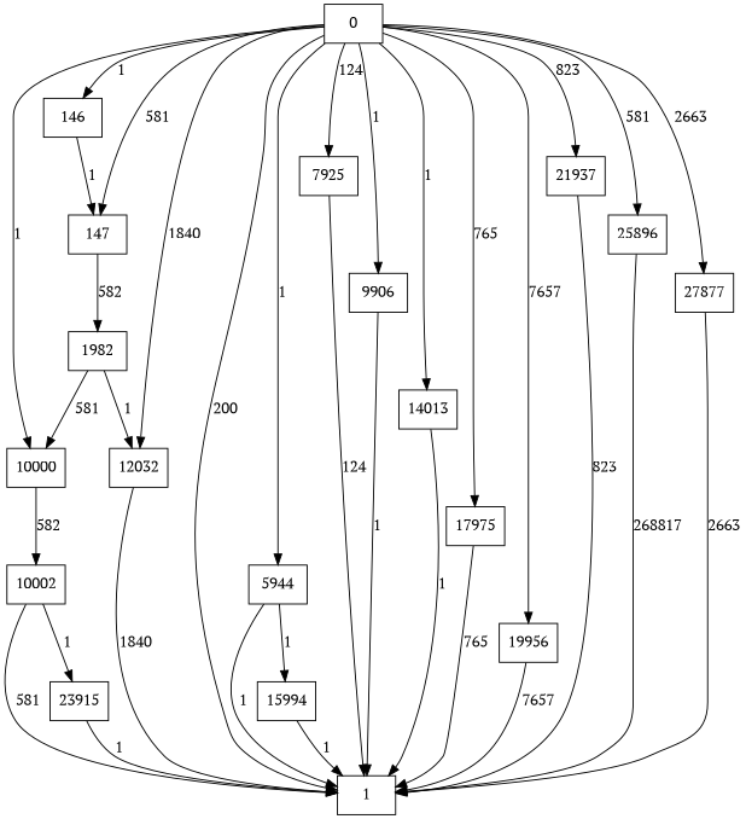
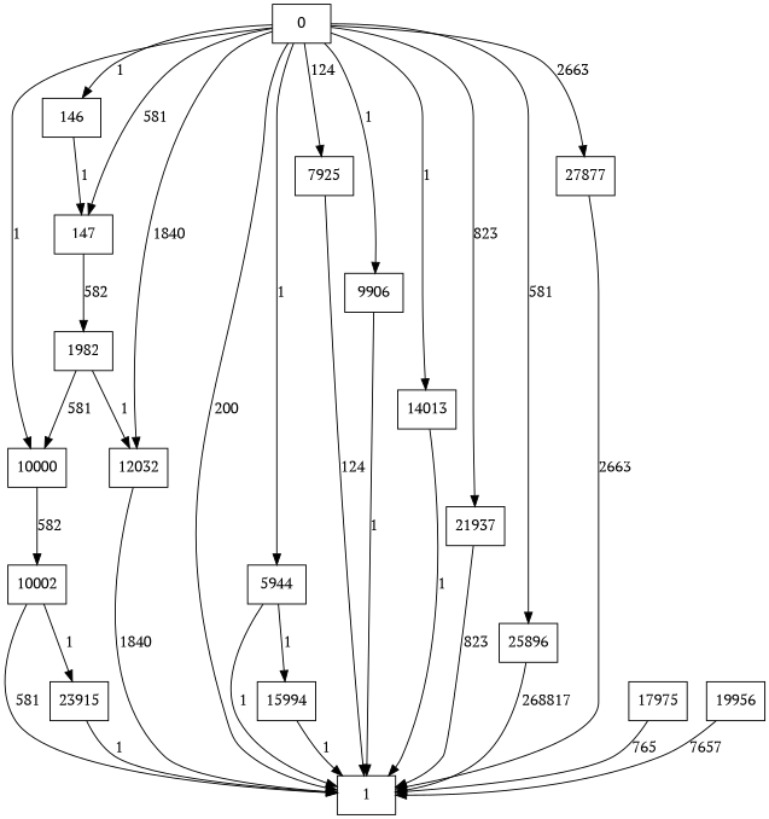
  digraph {
    fontname="PT Serif"
    rankdir=TB
    node [fontname="PT Serif" shape=rectangle]
    edge [fontname="PT Serif"]
    146
    147
    1982
    10000
    12032
    10002
    1
    23915
    5944
    15994
    7925
    9906
    14013
    17975
    19956
    21937
    25896
    27877
    0
    146 -> 147 [label=1]
    147 -> 1982 [label=582]
    1982 -> 10000 [label=581]
    1982 -> 12032 [label=1]
    10000 -> 10002 [label=582]
    12032 -> 1 [label=1840]
    10002 -> 1 [label=581]
    10002 -> 23915 [label=1]
    23915 -> 1 [label=1]
    5944 -> 1 [label=1]
    5944 -> 15994 [label=1]
    15994 -> 1 [label=1]
    7925 -> 1 [label=124]
    9906 -> 1 [label=1]
    14013 -> 1 [label=1]
    17975 -> 1 [label=765]
    19956 -> 1 [label=7657]
    21937 -> 1 [label=823]
    25896 -> 1 [label=268817]
    27877 -> 1 [label=2663]
    0 -> 146 [label=1]
    0 -> 147 [label=581]
    0 -> 10000 [label=1]
    0 -> 12032 [label=1840]
    0 -> 1 [label=200]
    0 -> 5944 [label=1]
    0 -> 7925 [label=124]
    0 -> 9906 [label=1]
    0 -> 14013 [label=1]
-   0 -> 17975 [label=765]
-   0 -> 19956 [label=7657]
    0 -> 21937 [label=823]
    0 -> 25896 [label=581]
    0 -> 27877 [label=2663]
  }
